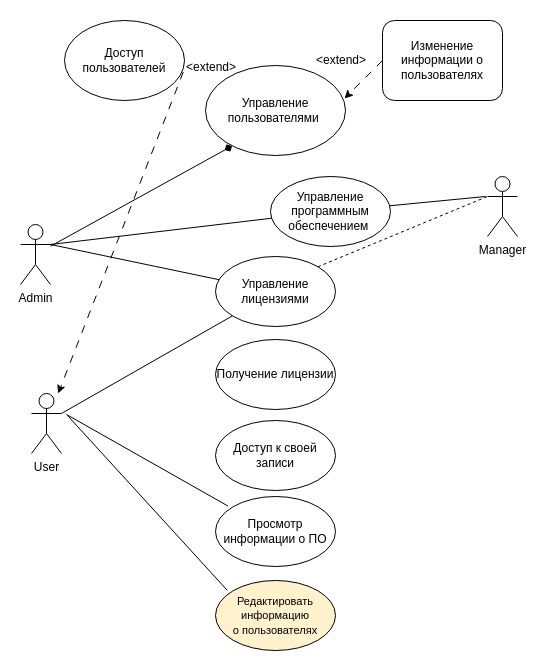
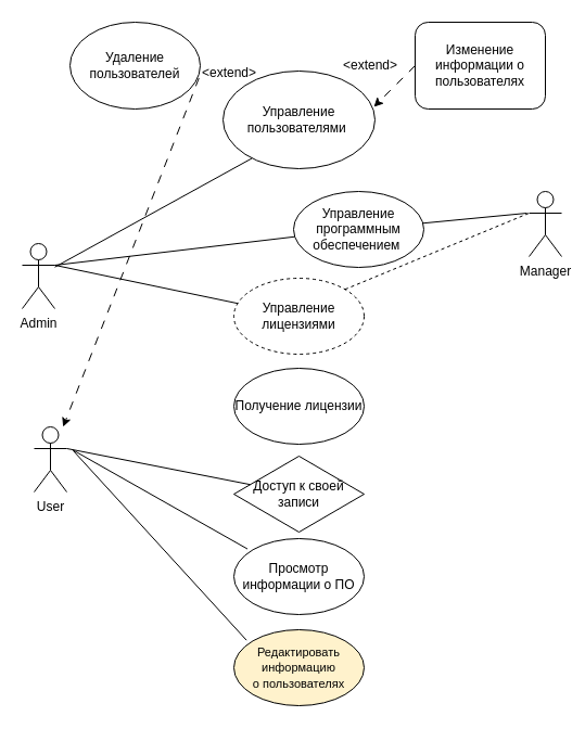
  <mxCell id="0" />
  <mxCell id="1" parent="0" />
  <mxCell id="2" value="Admin" style="shape=umlActor;verticalLabelPosition=bottom;verticalAlign=top;html=1;outlineConnect=0;" parent="1" vertex="1"><mxGeometry x="20" y="224" width="30" height="60" as="geometry" /></mxCell>
  <mxCell id="3" value="User" style="shape=umlActor;verticalLabelPosition=bottom;verticalAlign=top;html=1;outlineConnect=0;" parent="1" vertex="1"><mxGeometry x="31" y="393" width="30" height="60" as="geometry" /></mxCell>
  <mxCell id="4" value="Manager" style="shape=umlActor;verticalLabelPosition=bottom;verticalAlign=top;html=1;outlineConnect=0;" parent="1" vertex="1"><mxGeometry x="487" y="176" width="30" height="60" as="geometry" /></mxCell>
  <mxCell id="5" value="&lt;font style=&quot;font-size: 12px;&quot;&gt;Управление пользователями&amp;nbsp;&lt;/font&gt;" style="ellipse;whiteSpace=wrap;html=1;" parent="1" vertex="1"><mxGeometry x="205" y="65" width="140" height="90" as="geometry" /></mxCell>
  <mxCell id="6" value="Управление программным обеспечением&amp;nbsp;" style="ellipse;whiteSpace=wrap;html=1;" parent="1" vertex="1"><mxGeometry x="270" y="176" width="120" height="70" as="geometry" /></mxCell>
- <mxCell id="7" value="Управление &amp;nbsp;лицензиями&amp;nbsp;" style="ellipse;whiteSpace=wrap;html=1;" parent="1" vertex="1"><mxGeometry x="215" y="256" width="120" height="70" as="geometry" /></mxCell>
- <mxCell id="8" value="Доступ к своей записи" style="ellipse;whiteSpace=wrap;html=1;" parent="1" vertex="1"><mxGeometry x="215" y="420" width="120" height="70" as="geometry" /></mxCell>
+ <mxCell id="7" value="Управление &amp;nbsp;лицензиями&amp;nbsp;" style="ellipse;whiteSpace=wrap;html=1;dashed=1;" parent="1" vertex="1"><mxGeometry x="215" y="256" width="120" height="70" as="geometry" /></mxCell>
+ <mxCell id="8" value="Доступ к своей записи" style="rhombus;whiteSpace=wrap;html=1;" parent="1" vertex="1"><mxGeometry x="215" y="420" width="120" height="70" as="geometry" /></mxCell>
  <mxCell id="9" value="Просмотр информации о ПО" style="ellipse;whiteSpace=wrap;html=1;" parent="1" vertex="1"><mxGeometry x="215" y="496" width="120" height="70" as="geometry" /></mxCell>
  <mxCell id="10" value="Получение лицензии" style="ellipse;whiteSpace=wrap;html=1;" parent="1" vertex="1"><mxGeometry x="215" y="339" width="120" height="70" as="geometry" /></mxCell>
  <mxCell id="11" value="&lt;font style=&quot;font-size: 11px;&quot;&gt;Редактировать информацию о&amp;nbsp;пользователях&lt;/font&gt;" style="ellipse;whiteSpace=wrap;html=1;fillColor=#fff2cc;" vertex="1" parent="1"><mxGeometry x="215" y="580" width="120" height="70" as="geometry" /></mxCell>
- <mxCell id="12" value="" style="endArrow=diamond;html=1;rounded=0;entryX=0.19;entryY=0.894;entryDx=0;entryDy=0;entryPerimeter=0;" edge="1" parent="1" source="2" target="5"><mxGeometry width="50" height="50" relative="1" as="geometry"><mxPoint x="198" y="394" as="sourcePoint" /><mxPoint x="248" y="344" as="targetPoint" /></mxGeometry></mxCell>
+ <mxCell id="12" value="" style="endArrow=none;html=1;rounded=0;entryX=0.19;entryY=0.894;entryDx=0;entryDy=0;entryPerimeter=0;" edge="1" parent="1" source="2" target="5"><mxGeometry width="50" height="50" relative="1" as="geometry"><mxPoint x="198" y="394" as="sourcePoint" /><mxPoint x="248" y="344" as="targetPoint" /></mxGeometry></mxCell>
  <mxCell id="13" value="" style="endArrow=none;html=1;rounded=0;exitX=1;exitY=0.333;exitDx=0;exitDy=0;exitPerimeter=0;" edge="1" parent="1" source="2" target="6"><mxGeometry width="50" height="50" relative="1" as="geometry"><mxPoint x="198" y="394" as="sourcePoint" /><mxPoint x="248" y="344" as="targetPoint" /></mxGeometry></mxCell>
  <mxCell id="14" value="" style="endArrow=none;html=1;rounded=0;exitX=1;exitY=0.333;exitDx=0;exitDy=0;exitPerimeter=0;" edge="1" parent="1" source="2" target="7"><mxGeometry width="50" height="50" relative="1" as="geometry"><mxPoint x="108" y="250" as="sourcePoint" /><mxPoint x="248" y="344" as="targetPoint" /></mxGeometry></mxCell>
- <mxCell id="15" value="" style="endArrow=none;html=1;rounded=0;exitX=1;exitY=0.333;exitDx=0;exitDy=0;exitPerimeter=0;" edge="1" parent="1" source="3" target="7"><mxGeometry width="50" height="50" relative="1" as="geometry"><mxPoint x="103" y="391" as="sourcePoint" /><mxPoint x="173" y="421" as="targetPoint" /></mxGeometry></mxCell>
+ <mxCell id="15" value="" style="endArrow=none;html=1;rounded=0;exitX=1;exitY=0.333;exitDx=0;exitDy=0;exitPerimeter=0;" edge="1" parent="1" source="3" target="8"><mxGeometry width="50" height="50" relative="1" as="geometry"><mxPoint x="103" y="391" as="sourcePoint" /><mxPoint x="173" y="421" as="targetPoint" /></mxGeometry></mxCell>
  <mxCell id="16" value="" style="endArrow=none;html=1;rounded=0;entryX=0.104;entryY=0.136;entryDx=0;entryDy=0;entryPerimeter=0;" edge="1" parent="1" target="9"><mxGeometry width="50" height="50" relative="1" as="geometry"><mxPoint x="66" y="414" as="sourcePoint" /><mxPoint x="248" y="344" as="targetPoint" /></mxGeometry></mxCell>
  <mxCell id="17" value="" style="endArrow=none;html=1;rounded=0;entryX=0.097;entryY=0.138;entryDx=0;entryDy=0;entryPerimeter=0;" edge="1" parent="1" target="11"><mxGeometry width="50" height="50" relative="1" as="geometry"><mxPoint x="67" y="415" as="sourcePoint" /><mxPoint x="248" y="344" as="targetPoint" /></mxGeometry></mxCell>
  <mxCell id="18" value="" style="endArrow=none;html=1;rounded=0;exitX=1;exitY=0;exitDx=0;exitDy=0;entryX=0;entryY=0.333;entryDx=0;entryDy=0;entryPerimeter=0;dashed=1;" edge="1" parent="1" source="7" target="4"><mxGeometry width="50" height="50" relative="1" as="geometry"><mxPoint x="198" y="394" as="sourcePoint" /><mxPoint x="440" y="176" as="targetPoint" /></mxGeometry></mxCell>
  <mxCell id="19" value="" style="endArrow=none;html=1;rounded=0;" edge="1" parent="1" source="6"><mxGeometry width="50" height="50" relative="1" as="geometry"><mxPoint x="198" y="394" as="sourcePoint" /><mxPoint x="485" y="196" as="targetPoint" /></mxGeometry></mxCell>
- <mxCell id="20" value="Доступ пользователей" style="ellipse;whiteSpace=wrap;html=1;" vertex="1" parent="1"><mxGeometry x="64" y="20" width="120" height="80" as="geometry" /></mxCell>
+ <mxCell id="20" value="Удаление пользователей" style="ellipse;whiteSpace=wrap;html=1;" vertex="1" parent="1"><mxGeometry x="64" y="20" width="120" height="80" as="geometry" /></mxCell>
  <mxCell id="21" value="Изменение информации о пользователях" style="whiteSpace=wrap;html=1;rounded=1;" vertex="1" parent="1"><mxGeometry x="382" y="20" width="120" height="80" as="geometry" /></mxCell>
  <mxCell id="22" value="" style="endArrow=classic;html=1;rounded=0;exitX=0.99;exitY=0.643;exitDx=0;exitDy=0;exitPerimeter=0;endFill=1;dashed=1;dashPattern=8 8;" edge="1" parent="1" source="20" target="3"><mxGeometry width="50" height="50" relative="1" as="geometry"><mxPoint x="230" y="165" as="sourcePoint" /><mxPoint x="232" y="72" as="targetPoint" /></mxGeometry></mxCell>
  <mxCell id="23" value="" style="endArrow=classic;html=1;rounded=0;exitX=0;exitY=0.5;exitDx=0;exitDy=0;endFill=1;dashed=1;dashPattern=8 8;entryX=0.993;entryY=0.367;entryDx=0;entryDy=0;entryPerimeter=0;" edge="1" parent="1" source="21" target="5"><mxGeometry width="50" height="50" relative="1" as="geometry"><mxPoint x="230" y="165" as="sourcePoint" /><mxPoint x="273" y="64" as="targetPoint" /></mxGeometry></mxCell>
  <mxCell id="24" value="&amp;lt;extend&amp;gt;" style="text;html=1;strokeColor=none;fillColor=none;align=center;verticalAlign=middle;whiteSpace=wrap;rounded=0;" vertex="1" parent="1"><mxGeometry x="181" y="52" width="60" height="30" as="geometry" /></mxCell>
  <mxCell id="25" value="&amp;lt;extend&amp;gt;" style="text;html=1;strokeColor=none;fillColor=none;align=center;verticalAlign=middle;whiteSpace=wrap;rounded=0;" vertex="1" parent="1"><mxGeometry x="311" y="45" width="60" height="30" as="geometry" /></mxCell>
